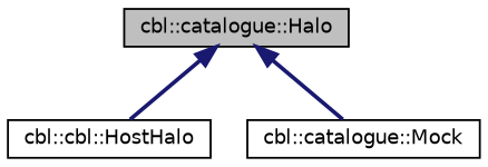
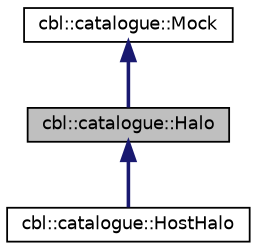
  digraph {
    node [color=black fillcolor=white fontname=Helvetica fontsize=10 shape=record style=filled]
    edge [color=midnightblue dir=back fontname=Helvetica fontsize=10 labelfontname=Helvetica labelfontsize=10 style=bold]
    n1 [fillcolor=grey75 fontcolor=black height=0.2 label="cbl::catalogue::Halo" width=0.4]
-   n2 [height=0.2 label="cbl::cbl::HostHalo" width=0.4]
+   n2 [height=0.2 label="cbl::catalogue::HostHalo" width=0.4]
    n3 [height=0.2 label="cbl::catalogue::Mock" width=0.4]
    n1 -> n2
-   n1 -> n3
+   n3 -> n1
  }
